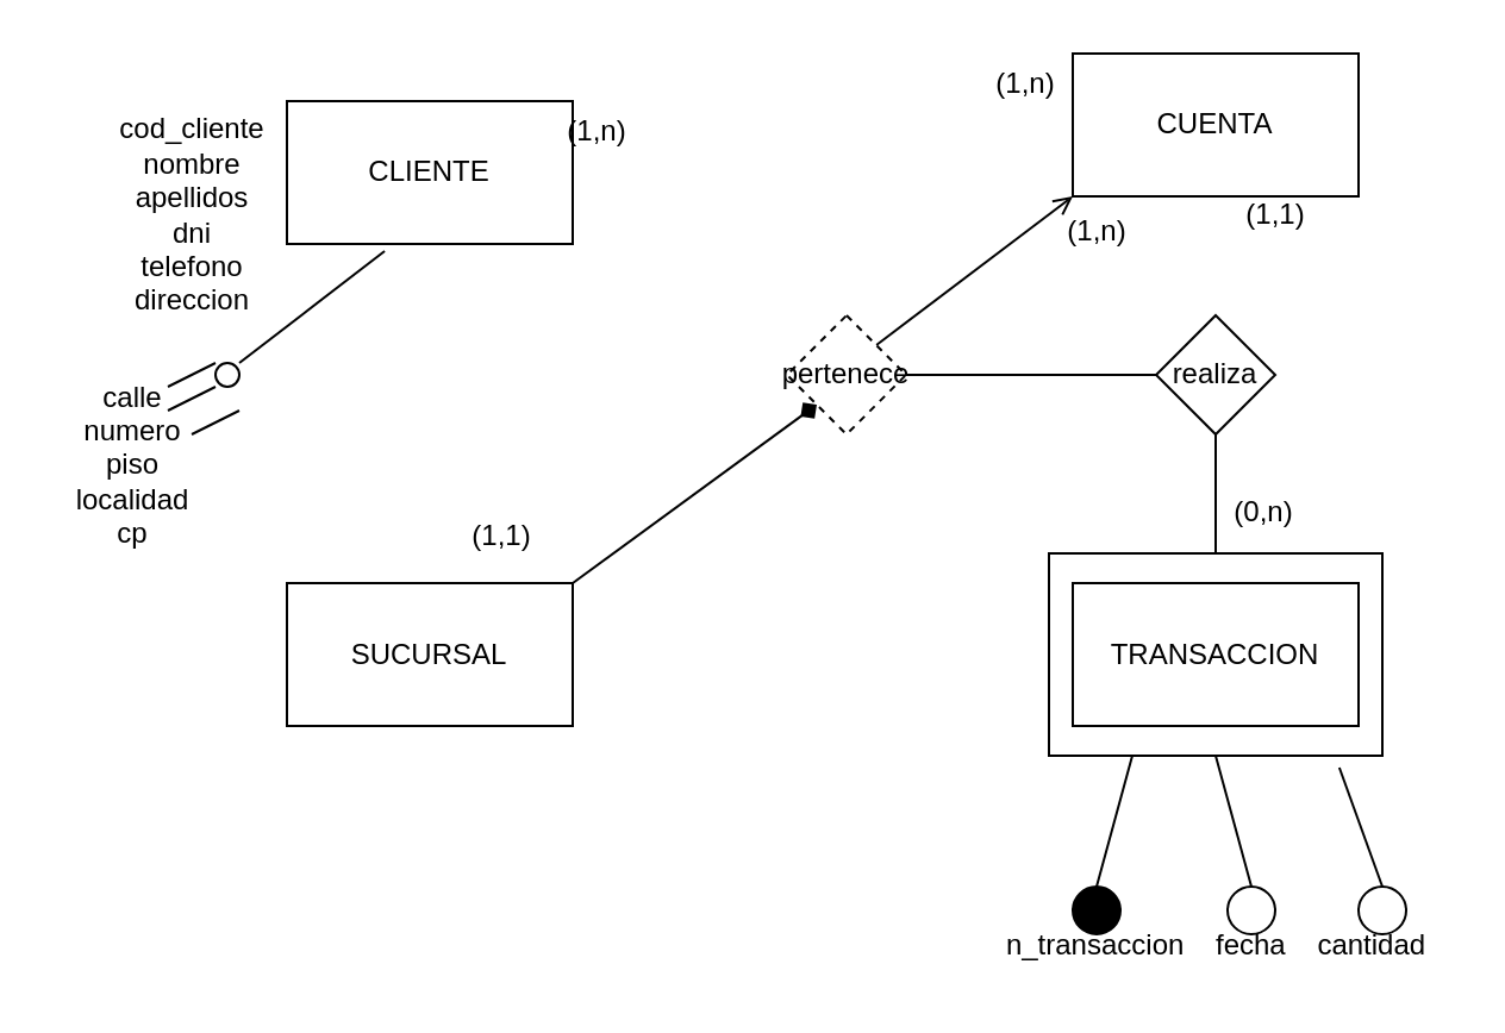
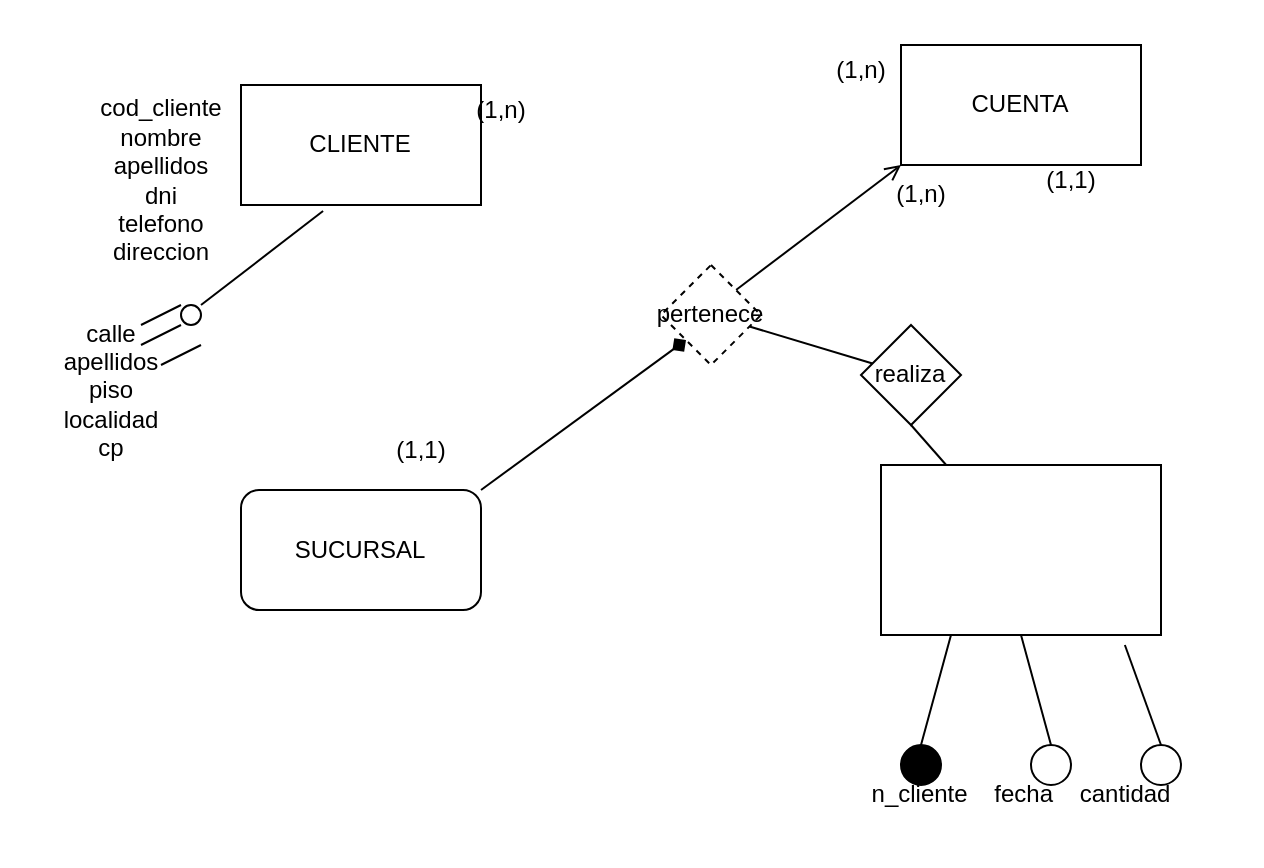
  <mxCell id="0" />
  <mxCell id="1" parent="0" />
  <mxCell id="2" value="CLIENTE" style="whiteSpace=wrap;html=1;" vertex="1" parent="1"><mxGeometry x="120" y="42" width="120" height="60" as="geometry" /></mxCell>
  <mxCell id="3" value="CUENTA" style="whiteSpace=wrap;html=1;" vertex="1" parent="1"><mxGeometry x="450" y="22" width="120" height="60" as="geometry" /></mxCell>
- <mxCell id="4" value="SUCURSAL" style="whiteSpace=wrap;html=1;" vertex="1" parent="1"><mxGeometry x="120" y="244.5" width="120" height="60" as="geometry" /></mxCell>
- <mxCell id="5" value="TRANSACCION" style="whiteSpace=wrap;html=1;" vertex="1" parent="1"><mxGeometry x="450" y="244.5" width="120" height="60" as="geometry" /></mxCell>
+ <mxCell id="4" value="SUCURSAL" style="whiteSpace=wrap;html=1;rounded=1;" vertex="1" parent="1"><mxGeometry x="120" y="244.5" width="120" height="60" as="geometry" /></mxCell>
  <mxCell id="6" value="" style="whiteSpace=wrap;html=1;fillColor=none;" vertex="1" parent="1"><mxGeometry x="440" y="232" width="140" height="85" as="geometry" /></mxCell>
  <mxCell id="7" value="" style="endArrow=none;html=1;rounded=0;" edge="1" parent="1" source="9" target="12"><mxGeometry width="50" height="50" relative="1" as="geometry"><mxPoint x="390" y="362" as="sourcePoint" /><mxPoint x="440" y="312" as="targetPoint" /></mxGeometry></mxCell>
  <mxCell id="8" value="" style="endArrow=none;html=1;rounded=0;entryX=0.5;entryY=1;entryDx=0;entryDy=0;" edge="1" parent="1" source="6" target="9"><mxGeometry width="50" height="50" relative="1" as="geometry"><mxPoint x="510" y="232" as="sourcePoint" /><mxPoint x="510" y="82" as="targetPoint" /></mxGeometry></mxCell>
- <mxCell id="9" value="realiza" style="rhombus;whiteSpace=wrap;html=1;" vertex="1" parent="1"><mxGeometry x="485" y="132" width="50" height="50" as="geometry" /></mxCell>
+ <mxCell id="9" value="realiza" style="rhombus;whiteSpace=wrap;html=1;" vertex="1" parent="1"><mxGeometry x="430" y="162" width="50" height="50" as="geometry" /></mxCell>
  <mxCell id="10" value="" style="endArrow=open;html=1;rounded=0;exitX=1;exitY=0;exitDx=0;exitDy=0;entryX=0;entryY=1;entryDx=0;entryDy=0;" edge="1" parent="1" source="12" target="3"><mxGeometry width="50" height="50" relative="1" as="geometry"><mxPoint x="390" y="362" as="sourcePoint" /><mxPoint x="440" y="312" as="targetPoint" /></mxGeometry></mxCell>
  <mxCell id="11" value="" style="endArrow=diamond;html=1;rounded=0;exitX=1;exitY=0;exitDx=0;exitDy=0;entryX=0;entryY=1;entryDx=0;entryDy=0;" edge="1" parent="1" source="4" target="12"><mxGeometry width="50" height="50" relative="1" as="geometry"><mxPoint x="240" y="245" as="sourcePoint" /><mxPoint x="450" y="82" as="targetPoint" /></mxGeometry></mxCell>
  <mxCell id="12" value="pertenece" style="rhombus;whiteSpace=wrap;html=1;dashed=1;" vertex="1" parent="1"><mxGeometry x="330" y="132" width="50" height="50" as="geometry" /></mxCell>
- <mxCell id="13" value="n_transaccion&amp;nbsp; &amp;nbsp; fecha&amp;nbsp; &amp;nbsp; cantidad" style="text;html=1;align=center;verticalAlign=middle;resizable=0;points=[];autosize=1;strokeColor=none;fillColor=none;" vertex="1" parent="1"><mxGeometry x="410" y="382" width="200" height="30" as="geometry" /></mxCell>
+ <mxCell id="13" value="n_cliente&amp;nbsp; &amp;nbsp; fecha&amp;nbsp; &amp;nbsp; cantidad" style="text;html=1;align=center;verticalAlign=middle;resizable=0;points=[];autosize=1;strokeColor=none;fillColor=none;" vertex="1" parent="1"><mxGeometry x="410" y="382" width="200" height="30" as="geometry" /></mxCell>
  <mxCell id="14" value="" style="ellipse;whiteSpace=wrap;html=1;aspect=fixed;fillColor=#000000;" vertex="1" parent="1"><mxGeometry x="450" y="372" width="20" height="20" as="geometry" /></mxCell>
  <mxCell id="15" value="" style="ellipse;whiteSpace=wrap;html=1;aspect=fixed;" vertex="1" parent="1"><mxGeometry x="515" y="372" width="20" height="20" as="geometry" /></mxCell>
  <mxCell id="16" value="" style="ellipse;whiteSpace=wrap;html=1;aspect=fixed;" vertex="1" parent="1"><mxGeometry x="570" y="372" width="20" height="20" as="geometry" /></mxCell>
  <mxCell id="17" value="" style="endArrow=none;html=1;rounded=0;entryX=0.25;entryY=1;entryDx=0;entryDy=0;exitX=0.5;exitY=0;exitDx=0;exitDy=0;" edge="1" parent="1" source="14" target="6"><mxGeometry width="50" height="50" relative="1" as="geometry"><mxPoint x="460" y="362" as="sourcePoint" /><mxPoint x="440" y="312" as="targetPoint" /></mxGeometry></mxCell>
  <mxCell id="18" value="" style="endArrow=none;html=1;rounded=0;entryX=0.5;entryY=1;entryDx=0;entryDy=0;exitX=0.5;exitY=0;exitDx=0;exitDy=0;" edge="1" parent="1" source="15" target="6"><mxGeometry width="50" height="50" relative="1" as="geometry"><mxPoint x="470" y="382" as="sourcePoint" /><mxPoint x="485" y="327" as="targetPoint" /></mxGeometry></mxCell>
  <mxCell id="19" value="" style="endArrow=none;html=1;rounded=0;entryX=0.871;entryY=1.059;entryDx=0;entryDy=0;exitX=0.5;exitY=0;exitDx=0;exitDy=0;entryPerimeter=0;" edge="1" parent="1" source="16" target="6"><mxGeometry width="50" height="50" relative="1" as="geometry"><mxPoint x="480" y="392" as="sourcePoint" /><mxPoint x="495" y="337" as="targetPoint" /></mxGeometry></mxCell>
  <mxCell id="20" value="(1,n)" style="text;html=1;align=center;verticalAlign=middle;resizable=0;points=[];autosize=1;strokeColor=none;fillColor=none;" vertex="1" parent="1"><mxGeometry x="225" y="40" width="50" height="30" as="geometry" /></mxCell>
  <mxCell id="21" value="(1,n)" style="text;html=1;align=center;verticalAlign=middle;resizable=0;points=[];autosize=1;strokeColor=none;fillColor=none;" vertex="1" parent="1"><mxGeometry x="405" y="20" width="50" height="30" as="geometry" /></mxCell>
  <mxCell id="22" value="cod_cliente&lt;div&gt;nombre&lt;/div&gt;&lt;div&gt;apellidos&lt;/div&gt;&lt;div&gt;dni&lt;/div&gt;&lt;div&gt;telefono&lt;/div&gt;&lt;div&gt;direccion&lt;/div&gt;" style="text;html=1;align=center;verticalAlign=middle;resizable=0;points=[];autosize=1;strokeColor=none;fillColor=none;" vertex="1" parent="1"><mxGeometry x="40" y="40" width="80" height="100" as="geometry" /></mxCell>
- <mxCell id="23" value="calle&lt;div&gt;numero&lt;/div&gt;&lt;div&gt;piso&lt;/div&gt;&lt;div&gt;localidad&lt;/div&gt;&lt;div&gt;cp&lt;/div&gt;" style="text;html=1;align=center;verticalAlign=middle;resizable=0;points=[];autosize=1;strokeColor=none;fillColor=none;" vertex="1" parent="1"><mxGeometry x="20" y="150" width="70" height="90" as="geometry" /></mxCell>
+ <mxCell id="23" value="calle&lt;div&gt;apellidos&lt;/div&gt;&lt;div&gt;piso&lt;/div&gt;&lt;div&gt;localidad&lt;/div&gt;&lt;div&gt;cp&lt;/div&gt;" style="text;html=1;align=center;verticalAlign=middle;resizable=0;points=[];autosize=1;strokeColor=none;fillColor=none;" vertex="1" parent="1"><mxGeometry x="20" y="150" width="70" height="90" as="geometry" /></mxCell>
  <mxCell id="24" value="(1,1)" style="text;html=1;align=center;verticalAlign=middle;resizable=0;points=[];autosize=1;strokeColor=none;fillColor=none;" vertex="1" parent="1"><mxGeometry x="185" y="210" width="50" height="30" as="geometry" /></mxCell>
  <mxCell id="25" value="(1,n)" style="text;html=1;align=center;verticalAlign=middle;resizable=0;points=[];autosize=1;strokeColor=none;fillColor=none;" vertex="1" parent="1"><mxGeometry x="435" y="82" width="50" height="30" as="geometry" /></mxCell>
  <mxCell id="26" value="(1,1)" style="text;html=1;align=center;verticalAlign=middle;resizable=0;points=[];autosize=1;strokeColor=none;fillColor=none;" vertex="1" parent="1"><mxGeometry x="510" y="75" width="50" height="30" as="geometry" /></mxCell>
- <mxCell id="27" value="(0,n)" style="text;html=1;align=center;verticalAlign=middle;resizable=0;points=[];autosize=1;strokeColor=none;fillColor=none;" vertex="1" parent="1"><mxGeometry x="505" y="200" width="50" height="30" as="geometry" /></mxCell>
  <mxCell id="28" value="" style="endArrow=none;html=1;rounded=0;entryX=0.342;entryY=1.05;entryDx=0;entryDy=0;entryPerimeter=0;" edge="1" parent="1" target="2"><mxGeometry width="50" height="50" relative="1" as="geometry"><mxPoint x="100" y="152" as="sourcePoint" /><mxPoint x="440" y="312" as="targetPoint" /></mxGeometry></mxCell>
  <mxCell id="29" value="" style="ellipse;whiteSpace=wrap;html=1;aspect=fixed;" vertex="1" parent="1"><mxGeometry x="90" y="152" width="10" height="10" as="geometry" /></mxCell>
  <mxCell id="30" value="" style="endArrow=none;html=1;rounded=0;" edge="1" parent="1"><mxGeometry width="50" height="50" relative="1" as="geometry"><mxPoint x="70" y="162" as="sourcePoint" /><mxPoint x="90" y="152" as="targetPoint" /></mxGeometry></mxCell>
  <mxCell id="31" value="" style="endArrow=none;html=1;rounded=0;" edge="1" parent="1"><mxGeometry width="50" height="50" relative="1" as="geometry"><mxPoint x="70" y="172" as="sourcePoint" /><mxPoint x="90" y="162" as="targetPoint" /></mxGeometry></mxCell>
  <mxCell id="32" value="" style="endArrow=none;html=1;rounded=0;" edge="1" parent="1"><mxGeometry width="50" height="50" relative="1" as="geometry"><mxPoint x="80" y="182" as="sourcePoint" /><mxPoint x="100" y="172" as="targetPoint" /></mxGeometry></mxCell>
